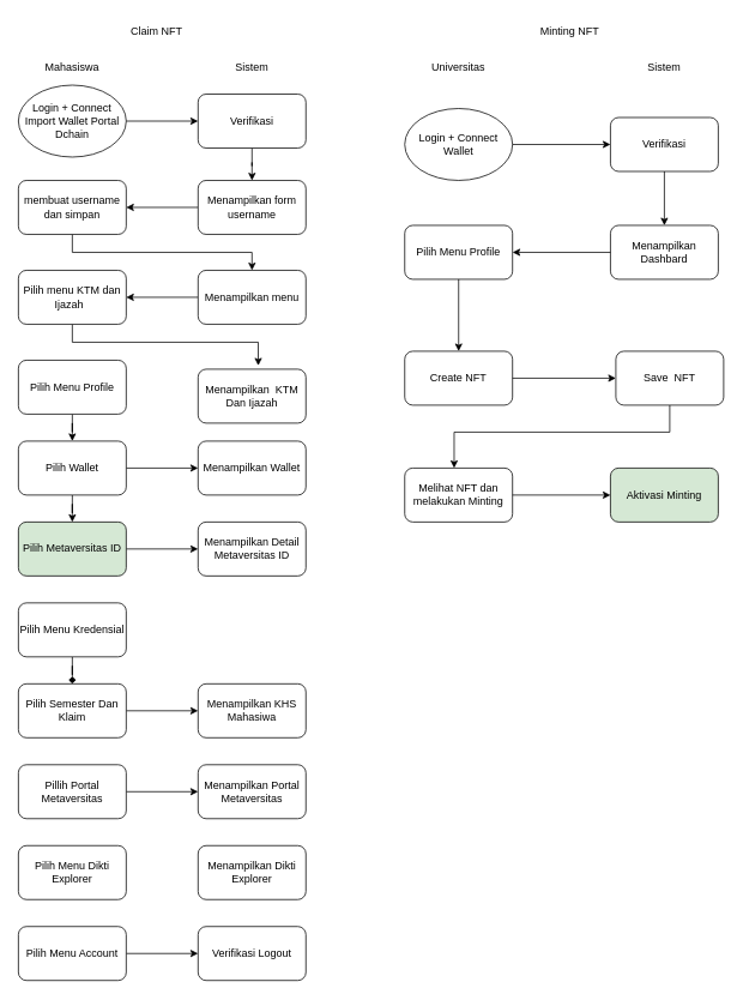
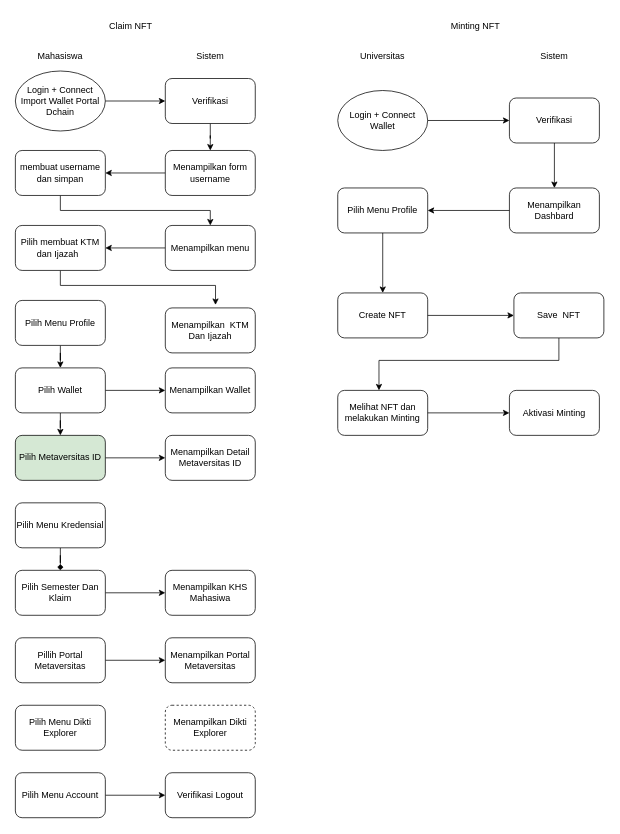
  <mxCell id="0" />
  <mxCell id="1" parent="0" />
  <mxCell id="2" value="Claim NFT" style="text;html=1;strokeColor=none;fillColor=none;align=center;verticalAlign=middle;whiteSpace=wrap;rounded=0;" parent="1" vertex="1"><mxGeometry x="144" y="20" width="60" height="30" as="geometry" /></mxCell>
  <mxCell id="3" value="Mahasiswa" style="text;html=1;strokeColor=none;fillColor=none;align=center;verticalAlign=middle;whiteSpace=wrap;rounded=0;" parent="1" vertex="1"><mxGeometry x="50" y="60" width="60" height="30" as="geometry" /></mxCell>
  <mxCell id="4" value="Sistem" style="text;html=1;strokeColor=none;fillColor=none;align=center;verticalAlign=middle;whiteSpace=wrap;rounded=0;" parent="1" vertex="1"><mxGeometry x="250" y="60" width="60" height="30" as="geometry" /></mxCell>
  <mxCell id="5" value="" style="edgeStyle=orthogonalEdgeStyle;rounded=0;orthogonalLoop=1;jettySize=auto;html=1;" parent="1" source="6" target="8" edge="1"><mxGeometry relative="1" as="geometry" /></mxCell>
  <mxCell id="6" value="Login + Connect Import Wallet Portal Dchain" style="ellipse;whiteSpace=wrap;html=1;" parent="1" vertex="1"><mxGeometry x="20" y="94" width="120" height="80" as="geometry" /></mxCell>
  <mxCell id="7" value="" style="edgeStyle=orthogonalEdgeStyle;rounded=0;orthogonalLoop=1;jettySize=auto;html=1;" parent="1" source="8" target="10" edge="1"><mxGeometry relative="1" as="geometry" /></mxCell>
  <mxCell id="8" value="Verifikasi" style="rounded=1;whiteSpace=wrap;html=1;" parent="1" vertex="1"><mxGeometry x="220" y="104" width="120" height="60" as="geometry" /></mxCell>
  <mxCell id="9" value="" style="edgeStyle=orthogonalEdgeStyle;rounded=0;orthogonalLoop=1;jettySize=auto;html=1;" parent="1" source="10" target="12" edge="1"><mxGeometry relative="1" as="geometry" /></mxCell>
  <mxCell id="10" value="Menampilkan form username" style="rounded=1;whiteSpace=wrap;html=1;" parent="1" vertex="1"><mxGeometry x="220" y="200" width="120" height="60" as="geometry" /></mxCell>
  <mxCell id="11" style="edgeStyle=orthogonalEdgeStyle;rounded=0;orthogonalLoop=1;jettySize=auto;html=1;entryX=0.5;entryY=0;entryDx=0;entryDy=0;" parent="1" source="12" target="14" edge="1"><mxGeometry relative="1" as="geometry"><Array as="points"><mxPoint x="80" y="280" /><mxPoint x="280" y="280" /></Array></mxGeometry></mxCell>
  <mxCell id="12" value="membuat username dan simpan" style="rounded=1;whiteSpace=wrap;html=1;" parent="1" vertex="1"><mxGeometry x="20" y="200" width="120" height="60" as="geometry" /></mxCell>
  <mxCell id="13" value="" style="edgeStyle=orthogonalEdgeStyle;rounded=0;orthogonalLoop=1;jettySize=auto;html=1;" parent="1" source="14" target="16" edge="1"><mxGeometry relative="1" as="geometry" /></mxCell>
  <mxCell id="14" value="Menampilkan menu" style="rounded=1;whiteSpace=wrap;html=1;" parent="1" vertex="1"><mxGeometry x="220" y="300" width="120" height="60" as="geometry" /></mxCell>
  <mxCell id="15" style="edgeStyle=orthogonalEdgeStyle;rounded=0;orthogonalLoop=1;jettySize=auto;html=1;entryX=0.558;entryY=-0.067;entryDx=0;entryDy=0;entryPerimeter=0;" edge="1" parent="1" source="16" target="17"><mxGeometry relative="1" as="geometry"><Array as="points"><mxPoint x="80" y="380" /><mxPoint x="287" y="380" /></Array></mxGeometry></mxCell>
- <mxCell id="16" value="Pilih menu KTM dan Ijazah&amp;nbsp;&amp;nbsp;" style="rounded=1;whiteSpace=wrap;html=1;" parent="1" vertex="1"><mxGeometry x="20" y="300" width="120" height="60" as="geometry" /></mxCell>
+ <mxCell id="16" value="Pilih membuat KTM dan Ijazah&amp;nbsp;&amp;nbsp;" style="rounded=1;whiteSpace=wrap;html=1;" parent="1" vertex="1"><mxGeometry x="20" y="300" width="120" height="60" as="geometry" /></mxCell>
  <mxCell id="17" value="Menampilkan&amp;nbsp; KTM Dan Ijazah" style="rounded=1;whiteSpace=wrap;html=1;" vertex="1" parent="1"><mxGeometry x="220" y="410" width="120" height="60" as="geometry" /></mxCell>
  <mxCell id="18" value="" style="edgeStyle=orthogonalEdgeStyle;rounded=0;orthogonalLoop=1;jettySize=auto;html=1;" edge="1" parent="1" source="19" target="36"><mxGeometry relative="1" as="geometry" /></mxCell>
  <mxCell id="19" value="Pilih Menu Profile" style="whiteSpace=wrap;html=1;rounded=1;" vertex="1" parent="1"><mxGeometry x="20" y="400" width="120" height="60" as="geometry" /></mxCell>
  <mxCell id="20" value="Menampilkan Wallet" style="rounded=1;whiteSpace=wrap;html=1;" vertex="1" parent="1"><mxGeometry x="220" y="490" width="120" height="60" as="geometry" /></mxCell>
  <mxCell id="21" value="" style="edgeStyle=orthogonalEdgeStyle;rounded=0;orthogonalLoop=1;jettySize=auto;html=1;endArrow=diamond;" edge="1" parent="1" source="22" target="25"><mxGeometry relative="1" as="geometry" /></mxCell>
  <mxCell id="22" value="Pilih Menu Kredensial" style="whiteSpace=wrap;html=1;rounded=1;" vertex="1" parent="1"><mxGeometry x="20" y="670" width="120" height="60" as="geometry" /></mxCell>
  <mxCell id="23" value="Menampilkan KHS Mahasiwa" style="rounded=1;whiteSpace=wrap;html=1;" vertex="1" parent="1"><mxGeometry x="220" y="760" width="120" height="60" as="geometry" /></mxCell>
  <mxCell id="24" value="" style="edgeStyle=orthogonalEdgeStyle;rounded=0;orthogonalLoop=1;jettySize=auto;html=1;" edge="1" parent="1" source="25" target="23"><mxGeometry relative="1" as="geometry" /></mxCell>
  <mxCell id="25" value="Pilih Semester Dan Klaim" style="whiteSpace=wrap;html=1;rounded=1;" vertex="1" parent="1"><mxGeometry x="20" y="760" width="120" height="60" as="geometry" /></mxCell>
  <mxCell id="26" value="" style="edgeStyle=orthogonalEdgeStyle;rounded=0;orthogonalLoop=1;jettySize=auto;html=1;" edge="1" parent="1" source="27" target="28"><mxGeometry relative="1" as="geometry" /></mxCell>
  <mxCell id="27" value="Pillih Portal Metaversitas" style="rounded=1;whiteSpace=wrap;html=1;" vertex="1" parent="1"><mxGeometry x="20" y="850" width="120" height="60" as="geometry" /></mxCell>
  <mxCell id="28" value="Menampilkan Portal Metaversitas" style="whiteSpace=wrap;html=1;rounded=1;" vertex="1" parent="1"><mxGeometry x="220" y="850" width="120" height="60" as="geometry" /></mxCell>
  <mxCell id="29" value="Pilih Menu Dikti Explorer" style="rounded=1;whiteSpace=wrap;html=1;" vertex="1" parent="1"><mxGeometry x="20" y="940" width="120" height="60" as="geometry" /></mxCell>
- <mxCell id="30" value="Menampilkan Dikti Explorer" style="whiteSpace=wrap;html=1;rounded=1;" vertex="1" parent="1"><mxGeometry x="220" y="940" width="120" height="60" as="geometry" /></mxCell>
+ <mxCell id="30" value="Menampilkan Dikti Explorer" style="whiteSpace=wrap;html=1;rounded=1;dashed=1;" vertex="1" parent="1"><mxGeometry x="220" y="940" width="120" height="60" as="geometry" /></mxCell>
  <mxCell id="31" value="" style="edgeStyle=orthogonalEdgeStyle;rounded=0;orthogonalLoop=1;jettySize=auto;html=1;" edge="1" parent="1" source="32" target="33"><mxGeometry relative="1" as="geometry" /></mxCell>
  <mxCell id="32" value="Pilih Menu Account" style="rounded=1;whiteSpace=wrap;html=1;" vertex="1" parent="1"><mxGeometry x="20" y="1030" width="120" height="60" as="geometry" /></mxCell>
  <mxCell id="33" value="Verifikasi Logout" style="whiteSpace=wrap;html=1;rounded=1;" vertex="1" parent="1"><mxGeometry x="220" y="1030" width="120" height="60" as="geometry" /></mxCell>
  <mxCell id="34" value="" style="edgeStyle=orthogonalEdgeStyle;rounded=0;orthogonalLoop=1;jettySize=auto;html=1;" edge="1" parent="1" source="36" target="20"><mxGeometry relative="1" as="geometry" /></mxCell>
  <mxCell id="35" value="" style="edgeStyle=orthogonalEdgeStyle;rounded=0;orthogonalLoop=1;jettySize=auto;html=1;" edge="1" parent="1" source="36" target="38"><mxGeometry relative="1" as="geometry" /></mxCell>
  <mxCell id="36" value="Pilih Wallet" style="rounded=1;whiteSpace=wrap;html=1;" vertex="1" parent="1"><mxGeometry x="20" y="490" width="120" height="60" as="geometry" /></mxCell>
  <mxCell id="37" value="" style="edgeStyle=orthogonalEdgeStyle;rounded=0;orthogonalLoop=1;jettySize=auto;html=1;" edge="1" parent="1" source="38" target="39"><mxGeometry relative="1" as="geometry" /></mxCell>
  <mxCell id="38" value="Pilih Metaversitas ID" style="whiteSpace=wrap;html=1;rounded=1;fillColor=#d5e8d4;" vertex="1" parent="1"><mxGeometry x="20" y="580" width="120" height="60" as="geometry" /></mxCell>
  <mxCell id="39" value="Menampilkan Detail Metaversitas ID" style="whiteSpace=wrap;html=1;rounded=1;" vertex="1" parent="1"><mxGeometry x="220" y="580" width="120" height="60" as="geometry" /></mxCell>
  <mxCell id="40" value="" style="group" vertex="1" connectable="0" parent="1"><mxGeometry x="450" y="20" width="355" height="560" as="geometry" /></mxCell>
  <mxCell id="41" value="Minting NFT" style="text;html=1;strokeColor=none;fillColor=none;align=center;verticalAlign=middle;whiteSpace=wrap;rounded=0;" parent="40" vertex="1"><mxGeometry x="139" width="90" height="30" as="geometry" /></mxCell>
  <mxCell id="42" value="Menampilkan Dashbard" style="rounded=1;whiteSpace=wrap;html=1;" parent="40" vertex="1"><mxGeometry x="229" y="230" width="120" height="60" as="geometry" /></mxCell>
  <mxCell id="43" value="Pilih Menu Profile" style="rounded=1;whiteSpace=wrap;html=1;" parent="40" vertex="1"><mxGeometry y="230" width="120" height="60" as="geometry" /></mxCell>
  <mxCell id="44" value="" style="edgeStyle=orthogonalEdgeStyle;rounded=0;orthogonalLoop=1;jettySize=auto;html=1;" parent="40" source="42" target="43" edge="1"><mxGeometry relative="1" as="geometry" /></mxCell>
  <mxCell id="45" value="Login + Connect Wallet" style="ellipse;whiteSpace=wrap;html=1;" parent="40" vertex="1"><mxGeometry y="100" width="120" height="80" as="geometry" /></mxCell>
  <mxCell id="46" value="" style="edgeStyle=orthogonalEdgeStyle;rounded=0;orthogonalLoop=1;jettySize=auto;html=1;" parent="40" source="47" target="42" edge="1"><mxGeometry relative="1" as="geometry" /></mxCell>
  <mxCell id="47" value="Verifikasi" style="rounded=1;whiteSpace=wrap;html=1;" parent="40" vertex="1"><mxGeometry x="229" y="110" width="120" height="60" as="geometry" /></mxCell>
  <mxCell id="48" value="" style="edgeStyle=orthogonalEdgeStyle;rounded=0;orthogonalLoop=1;jettySize=auto;html=1;" parent="40" source="45" target="47" edge="1"><mxGeometry relative="1" as="geometry" /></mxCell>
  <mxCell id="49" value="Sistem" style="text;html=1;strokeColor=none;fillColor=none;align=center;verticalAlign=middle;whiteSpace=wrap;rounded=0;" parent="40" vertex="1"><mxGeometry x="259" y="40" width="60" height="30" as="geometry" /></mxCell>
  <mxCell id="50" value="Create NFT" style="rounded=1;whiteSpace=wrap;html=1;" parent="40" vertex="1"><mxGeometry y="370" width="120" height="60" as="geometry" /></mxCell>
  <mxCell id="51" value="" style="edgeStyle=orthogonalEdgeStyle;rounded=0;orthogonalLoop=1;jettySize=auto;html=1;" parent="40" source="43" target="50" edge="1"><mxGeometry relative="1" as="geometry" /></mxCell>
  <mxCell id="52" style="edgeStyle=orthogonalEdgeStyle;rounded=0;orthogonalLoop=1;jettySize=auto;html=1;" parent="40" source="53" edge="1"><mxGeometry relative="1" as="geometry"><mxPoint x="55" y="500" as="targetPoint" /><Array as="points"><mxPoint x="295" y="460" /><mxPoint x="55" y="460" /><mxPoint x="55" y="500" /></Array></mxGeometry></mxCell>
  <mxCell id="53" value="Save&amp;nbsp; NFT" style="rounded=1;whiteSpace=wrap;html=1;" parent="40" vertex="1"><mxGeometry x="235" y="370" width="120" height="60" as="geometry" /></mxCell>
  <mxCell id="54" value="" style="edgeStyle=orthogonalEdgeStyle;rounded=0;orthogonalLoop=1;jettySize=auto;html=1;" parent="40" source="50" target="53" edge="1"><mxGeometry relative="1" as="geometry" /></mxCell>
  <mxCell id="55" value="Universitas" style="text;html=1;strokeColor=none;fillColor=none;align=center;verticalAlign=middle;whiteSpace=wrap;rounded=0;" parent="40" vertex="1"><mxGeometry x="30" y="40" width="60" height="30" as="geometry" /></mxCell>
  <mxCell id="56" value="Melihat NFT dan melakukan Minting" style="rounded=1;whiteSpace=wrap;html=1;" parent="40" vertex="1"><mxGeometry y="500" width="120" height="60" as="geometry" /></mxCell>
- <mxCell id="57" value="Aktivasi Minting" style="rounded=1;whiteSpace=wrap;html=1;fillColor=#d5e8d4;" parent="40" vertex="1"><mxGeometry x="229" y="500" width="120" height="60" as="geometry" /></mxCell>
+ <mxCell id="57" value="Aktivasi Minting" style="rounded=1;whiteSpace=wrap;html=1;" parent="40" vertex="1"><mxGeometry x="229" y="500" width="120" height="60" as="geometry" /></mxCell>
  <mxCell id="58" value="" style="edgeStyle=orthogonalEdgeStyle;rounded=0;orthogonalLoop=1;jettySize=auto;html=1;" parent="40" source="56" target="57" edge="1"><mxGeometry relative="1" as="geometry" /></mxCell>
